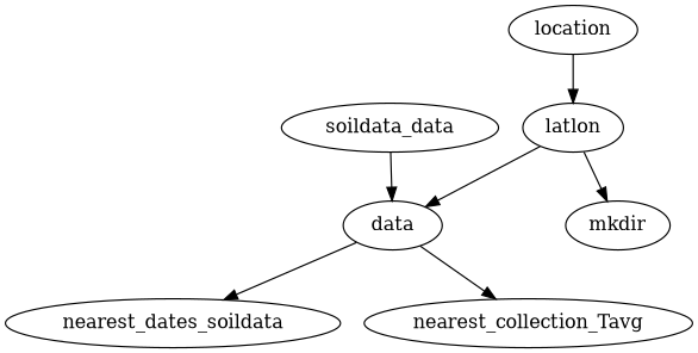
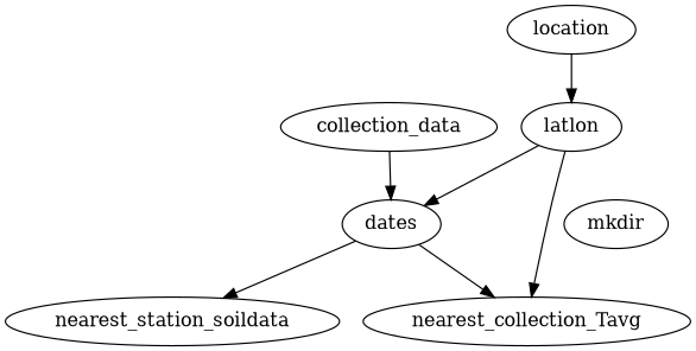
  digraph {
    node [function=with]
-   collection_data ["as.is"=TRUE file="'data/morel_collections.txt'" function="read.delim" "row.names"=NULL skip=1 label=soildata_data]
-   dates [expr="quote(getdates(code))" label=data]
+   collection_data ["as.is"=TRUE file="'data/morel_collections.txt'" function="read.delim" "row.names"=NULL skip=1]
+   dates [expr="quote(getdates(code))"]
    location [expr="quote(location)"]
    latlon [function=geocode]
    n5 [field="'Tavg'" function=nearest_station_msmts label=nearest_collection_Tavg]
-   nearest_station_soildata [field=6 function=nearest_soil_msmts label=nearest_dates_soildata]
+   nearest_station_soildata [field=6 function=nearest_soil_msmts]
    mkdir [expression="dir.create('data/QCLCD')" function=""]
    collection_data -> dates
    dates -> n5
    dates -> nearest_station_soildata
    location -> latlon
    latlon -> dates
-   latlon -> mkdir
+   latlon -> n5
  }
